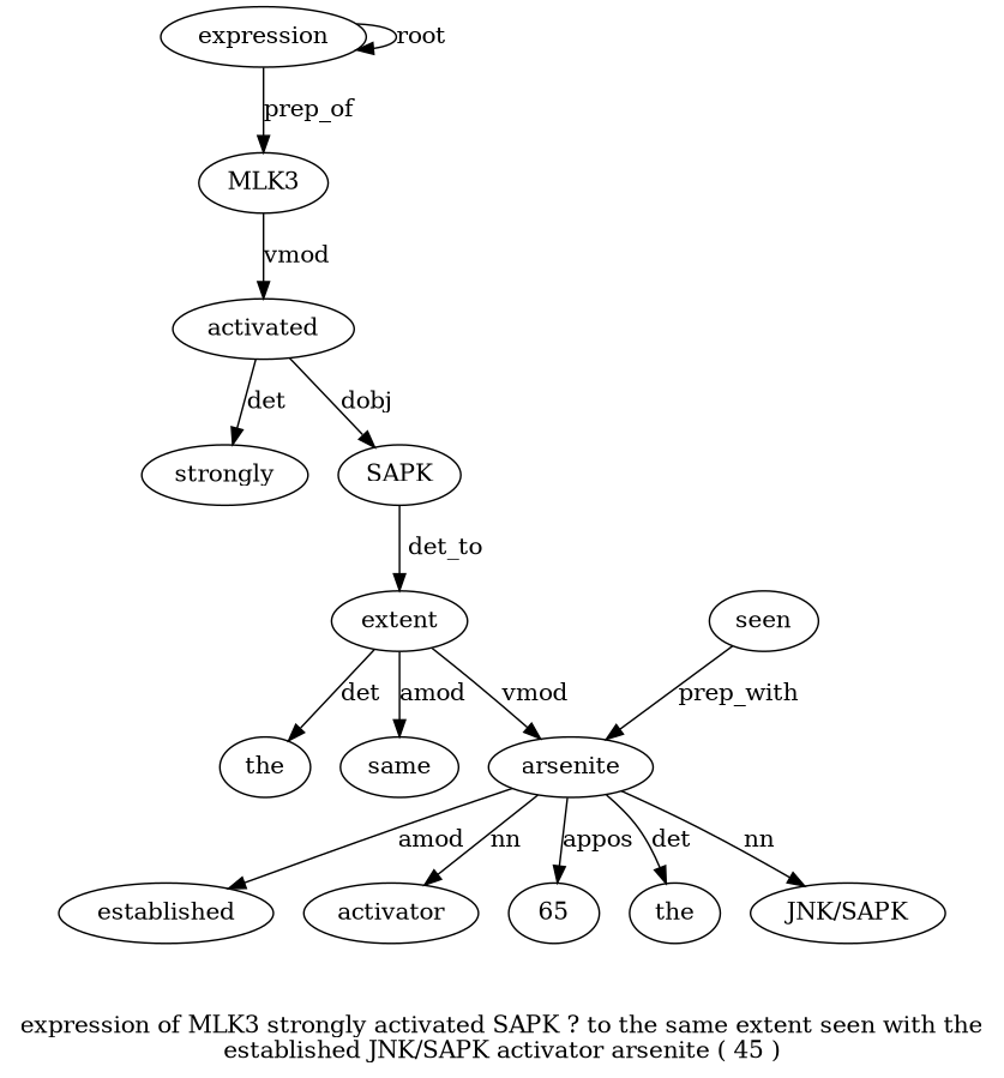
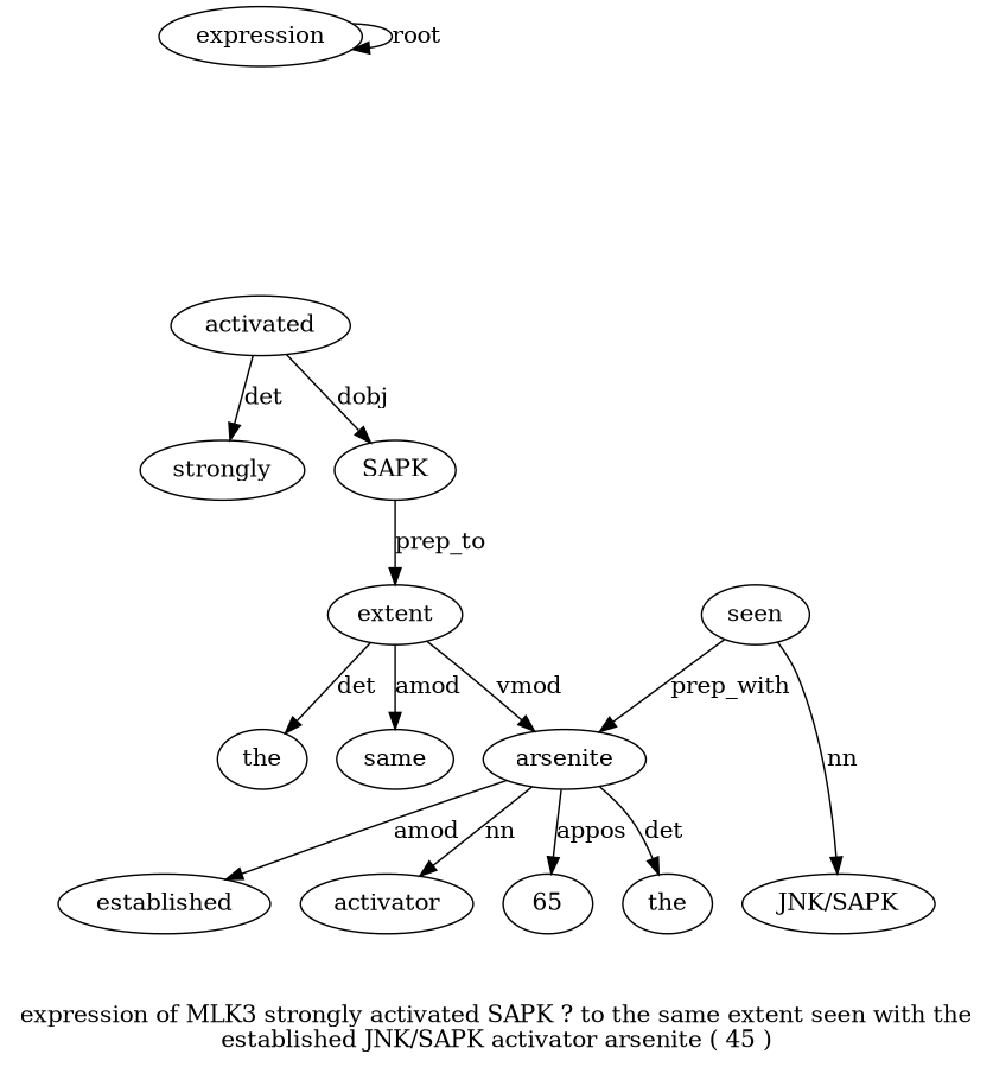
  digraph {
    label="expression of MLK3 strongly activated SAPK ? to the same extent seen with the\nestablished JNK/SAPK activator arsenite ( 45 )"
    node [fillcolor=white style=filled]
    n1 [label=expression]
-   n2 [label=MLK3]
    n3 [label=activated]
    n4 [label=strongly]
    n5 [label=SAPK]
    n6 [label=extent]
    n7 [label=the]
    n8 [label=same]
    n9 [label=arsenite]
    n10 [label=seen]
    n11 [label=the]
    n12 [label=established]
    n13 [label="JNK/SAPK"]
    n14 [label=activator]
    n15 [label=65]
    n1 -> n1 [label=root]
-   n1 -> n2 [label=prep_of]
-   n2 -> n3 [label=vmod]
    n3 -> n4 [label=det]
    n3 -> n5 [label=dobj]
-   n5 -> n6 [label=det_to]
+   n5 -> n6 [label=prep_to]
    n6 -> n7 [label=det]
    n6 -> n8 [label=amod]
    n6 -> n9 [label=vmod]
    n9 -> n11 [label=det]
    n9 -> n12 [label=amod]
-   n9 -> n13 [label=nn]
+   n10 -> n13 [label=nn]
    n9 -> n14 [label=nn]
    n9 -> n15 [label=appos]
    n10 -> n9 [label=prep_with]
  }
